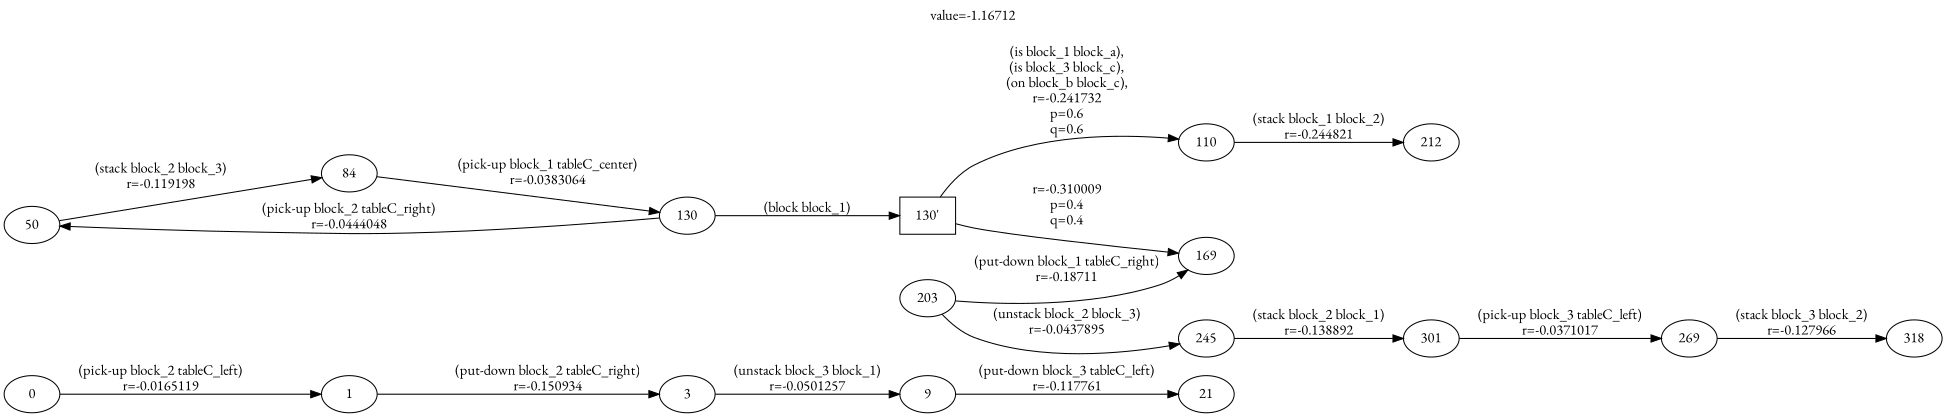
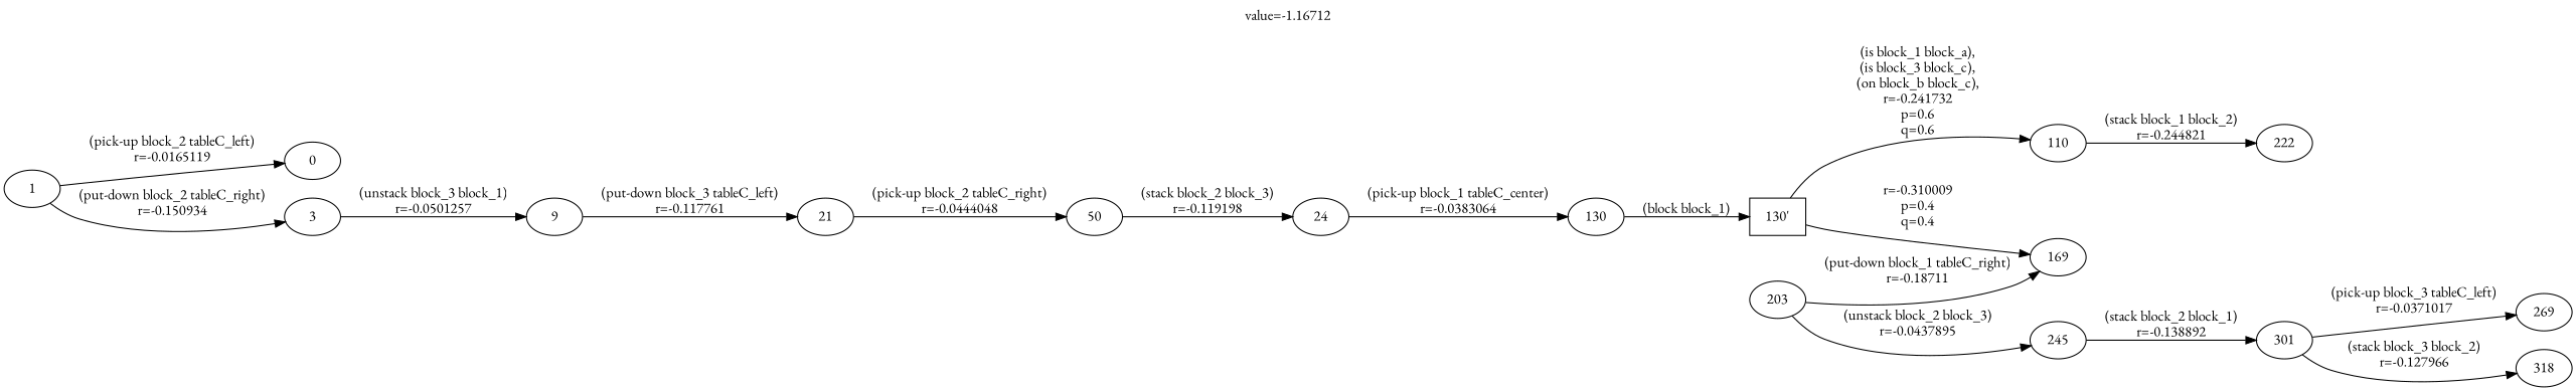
  digraph {
    fontname="EB Garamond"
    label="value=-1.16712"
    labelloc=top
    rankdir=LR
    node [fontname="EB Garamond"]
    edge [fontname="EB Garamond"]
    0
    1
    3
    9
    21
    50
-   84
+   84 [label=24]
    130
    "130'" [shape=box]
    169
    n11 [label=110]
-   212
+   212 [label=222]
    203
    245
    301
    269
    318
-   0 -> 1 [label="(pick-up block_2 tableC_left)\nr=-0.0165119"]
+   1 -> 0 [label="(pick-up block_2 tableC_left)\nr=-0.0165119"]
    1 -> 3 [label="(put-down block_2 tableC_right)\nr=-0.150934"]
    3 -> 9 [label="(unstack block_3 block_1)\nr=-0.0501257"]
    9 -> 21 [label="(put-down block_3 tableC_left)\nr=-0.117761"]
-   130 -> 50 [label="(pick-up block_2 tableC_right)\nr=-0.0444048"]
+   21 -> 50 [label="(pick-up block_2 tableC_right)\nr=-0.0444048"]
    50 -> 84 [label="(stack block_2 block_3)\nr=-0.119198"]
    84 -> 130 [label="(pick-up block_1 tableC_center)\nr=-0.0383064"]
    130 -> "130'" [label="(block block_1)"]
    "130'" -> 169 [label="\nr=-0.310009\np=0.4\nq=0.4"]
    "130'" -> n11 [label="\n(is block_1 block_a),\n(is block_3 block_c),\n(on block_b block_c),\nr=-0.241732\np=0.6\nq=0.6"]
    n11 -> 212 [label="(stack block_1 block_2)\nr=-0.244821"]
    203 -> 169 [label="(put-down block_1 tableC_right)\nr=-0.18711"]
    203 -> 245 [label="(unstack block_2 block_3)\nr=-0.0437895"]
    245 -> 301 [label="(stack block_2 block_1)\nr=-0.138892"]
    301 -> 269 [label="(pick-up block_3 tableC_left)\nr=-0.0371017"]
-   269 -> 318 [label="(stack block_3 block_2)\nr=-0.127966"]
+   301 -> 318 [label="(stack block_3 block_2)\nr=-0.127966"]
  }
